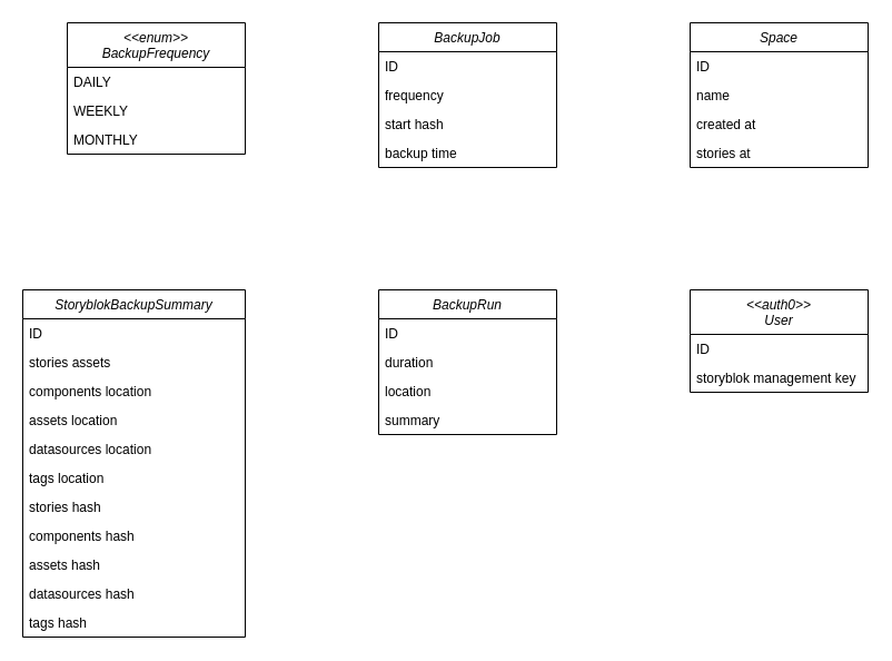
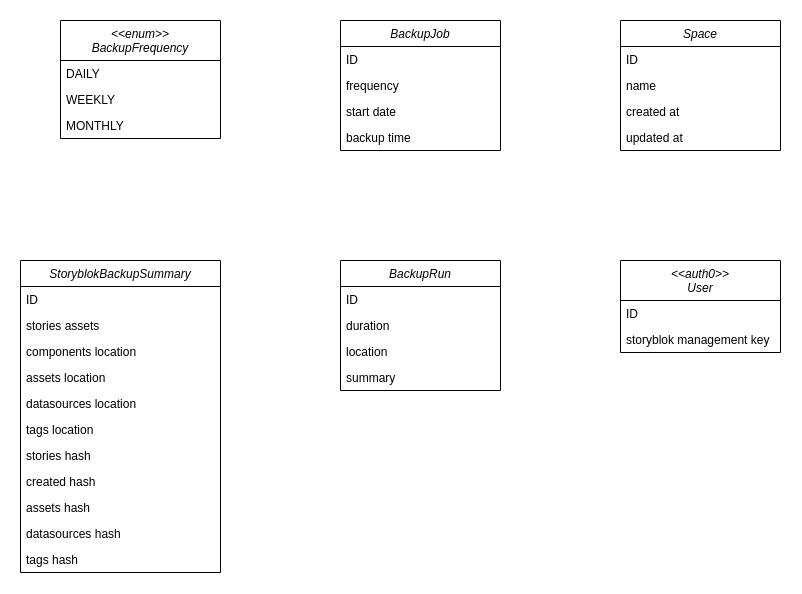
  <mxCell id="0" />
  <mxCell id="1" parent="0" />
  <mxCell id="2" value="&lt;&lt;enum&gt;&gt;&#10;BackupFrequency" style="swimlane;fontStyle=2;align=center;verticalAlign=top;childLayout=stackLayout;horizontal=1;startSize=40;horizontalStack=0;resizeParent=1;resizeLast=0;collapsible=1;marginBottom=0;rounded=0;shadow=0;strokeWidth=1;" parent="1" vertex="1"><mxGeometry x="60" y="20" width="160" height="118" as="geometry"><mxRectangle x="230" y="140" width="160" height="26" as="alternateBounds" /></mxGeometry></mxCell>
  <mxCell id="3" value="DAILY" style="text;align=left;verticalAlign=top;spacingLeft=4;spacingRight=4;overflow=hidden;rotatable=0;points=[[0,0.5],[1,0.5]];portConstraint=eastwest;" parent="2" vertex="1"><mxGeometry y="40" width="160" height="26" as="geometry" /></mxCell>
  <mxCell id="4" value="WEEKLY" style="text;align=left;verticalAlign=top;spacingLeft=4;spacingRight=4;overflow=hidden;rotatable=0;points=[[0,0.5],[1,0.5]];portConstraint=eastwest;rounded=0;shadow=0;html=0;" parent="2" vertex="1"><mxGeometry y="66" width="160" height="26" as="geometry" /></mxCell>
  <mxCell id="5" value="MONTHLY" style="text;align=left;verticalAlign=top;spacingLeft=4;spacingRight=4;overflow=hidden;rotatable=0;points=[[0,0.5],[1,0.5]];portConstraint=eastwest;rounded=0;shadow=0;html=0;" vertex="1" parent="2"><mxGeometry y="92" width="160" height="26" as="geometry" /></mxCell>
  <mxCell id="6" value="BackupJob" style="swimlane;fontStyle=2;align=center;verticalAlign=top;childLayout=stackLayout;horizontal=1;startSize=26;horizontalStack=0;resizeParent=1;resizeLast=0;collapsible=1;marginBottom=0;rounded=0;shadow=0;strokeWidth=1;" vertex="1" parent="1"><mxGeometry x="340" y="20" width="160" height="130" as="geometry"><mxRectangle x="230" y="140" width="160" height="26" as="alternateBounds" /></mxGeometry></mxCell>
  <mxCell id="7" value="ID" style="text;align=left;verticalAlign=top;spacingLeft=4;spacingRight=4;overflow=hidden;rotatable=0;points=[[0,0.5],[1,0.5]];portConstraint=eastwest;" vertex="1" parent="6"><mxGeometry y="26" width="160" height="26" as="geometry" /></mxCell>
  <mxCell id="8" value="frequency" style="text;align=left;verticalAlign=top;spacingLeft=4;spacingRight=4;overflow=hidden;rotatable=0;points=[[0,0.5],[1,0.5]];portConstraint=eastwest;rounded=0;shadow=0;html=0;" vertex="1" parent="6"><mxGeometry y="52" width="160" height="26" as="geometry" /></mxCell>
- <mxCell id="9" value="start hash" style="text;align=left;verticalAlign=top;spacingLeft=4;spacingRight=4;overflow=hidden;rotatable=0;points=[[0,0.5],[1,0.5]];portConstraint=eastwest;rounded=0;shadow=0;html=0;" vertex="1" parent="6"><mxGeometry y="78" width="160" height="26" as="geometry" /></mxCell>
+ <mxCell id="9" value="start date" style="text;align=left;verticalAlign=top;spacingLeft=4;spacingRight=4;overflow=hidden;rotatable=0;points=[[0,0.5],[1,0.5]];portConstraint=eastwest;rounded=0;shadow=0;html=0;" vertex="1" parent="6"><mxGeometry y="78" width="160" height="26" as="geometry" /></mxCell>
  <mxCell id="10" value="backup time" style="text;align=left;verticalAlign=top;spacingLeft=4;spacingRight=4;overflow=hidden;rotatable=0;points=[[0,0.5],[1,0.5]];portConstraint=eastwest;rounded=0;shadow=0;html=0;" vertex="1" parent="6"><mxGeometry y="104" width="160" height="26" as="geometry" /></mxCell>
  <mxCell id="11" value="Space" style="swimlane;fontStyle=2;align=center;verticalAlign=top;childLayout=stackLayout;horizontal=1;startSize=26;horizontalStack=0;resizeParent=1;resizeLast=0;collapsible=1;marginBottom=0;rounded=0;shadow=0;strokeWidth=1;" vertex="1" parent="1"><mxGeometry x="620" y="20" width="160" height="130" as="geometry"><mxRectangle x="230" y="140" width="160" height="26" as="alternateBounds" /></mxGeometry></mxCell>
  <mxCell id="12" value="ID" style="text;align=left;verticalAlign=top;spacingLeft=4;spacingRight=4;overflow=hidden;rotatable=0;points=[[0,0.5],[1,0.5]];portConstraint=eastwest;" vertex="1" parent="11"><mxGeometry y="26" width="160" height="26" as="geometry" /></mxCell>
  <mxCell id="13" value="name" style="text;align=left;verticalAlign=top;spacingLeft=4;spacingRight=4;overflow=hidden;rotatable=0;points=[[0,0.5],[1,0.5]];portConstraint=eastwest;rounded=0;shadow=0;html=0;" vertex="1" parent="11"><mxGeometry y="52" width="160" height="26" as="geometry" /></mxCell>
  <mxCell id="14" value="created at" style="text;align=left;verticalAlign=top;spacingLeft=4;spacingRight=4;overflow=hidden;rotatable=0;points=[[0,0.5],[1,0.5]];portConstraint=eastwest;rounded=0;shadow=0;html=0;" vertex="1" parent="11"><mxGeometry y="78" width="160" height="26" as="geometry" /></mxCell>
- <mxCell id="15" value="stories at" style="text;align=left;verticalAlign=top;spacingLeft=4;spacingRight=4;overflow=hidden;rotatable=0;points=[[0,0.5],[1,0.5]];portConstraint=eastwest;rounded=0;shadow=0;html=0;" vertex="1" parent="11"><mxGeometry y="104" width="160" height="26" as="geometry" /></mxCell>
+ <mxCell id="15" value="updated at" style="text;align=left;verticalAlign=top;spacingLeft=4;spacingRight=4;overflow=hidden;rotatable=0;points=[[0,0.5],[1,0.5]];portConstraint=eastwest;rounded=0;shadow=0;html=0;" vertex="1" parent="11"><mxGeometry y="104" width="160" height="26" as="geometry" /></mxCell>
  <mxCell id="16" value="&lt;&lt;auth0&gt;&gt;&#10;User" style="swimlane;fontStyle=2;align=center;verticalAlign=top;childLayout=stackLayout;horizontal=1;startSize=40;horizontalStack=0;resizeParent=1;resizeLast=0;collapsible=1;marginBottom=0;rounded=0;shadow=0;strokeWidth=1;" vertex="1" parent="1"><mxGeometry x="620" y="260" width="160" height="92" as="geometry"><mxRectangle x="230" y="140" width="160" height="26" as="alternateBounds" /></mxGeometry></mxCell>
  <mxCell id="17" value="ID" style="text;align=left;verticalAlign=top;spacingLeft=4;spacingRight=4;overflow=hidden;rotatable=0;points=[[0,0.5],[1,0.5]];portConstraint=eastwest;" vertex="1" parent="16"><mxGeometry y="40" width="160" height="26" as="geometry" /></mxCell>
  <mxCell id="18" value="storyblok management key" style="text;align=left;verticalAlign=top;spacingLeft=4;spacingRight=4;overflow=hidden;rotatable=0;points=[[0,0.5],[1,0.5]];portConstraint=eastwest;rounded=0;shadow=0;html=0;" vertex="1" parent="16"><mxGeometry y="66" width="160" height="26" as="geometry" /></mxCell>
  <mxCell id="19" value="BackupRun" style="swimlane;fontStyle=2;align=center;verticalAlign=top;childLayout=stackLayout;horizontal=1;startSize=26;horizontalStack=0;resizeParent=1;resizeLast=0;collapsible=1;marginBottom=0;rounded=0;shadow=0;strokeWidth=1;" vertex="1" parent="1"><mxGeometry x="340" y="260" width="160" height="130" as="geometry"><mxRectangle x="230" y="140" width="160" height="26" as="alternateBounds" /></mxGeometry></mxCell>
  <mxCell id="20" value="ID" style="text;align=left;verticalAlign=top;spacingLeft=4;spacingRight=4;overflow=hidden;rotatable=0;points=[[0,0.5],[1,0.5]];portConstraint=eastwest;" vertex="1" parent="19"><mxGeometry y="26" width="160" height="26" as="geometry" /></mxCell>
  <mxCell id="21" value="duration" style="text;align=left;verticalAlign=top;spacingLeft=4;spacingRight=4;overflow=hidden;rotatable=0;points=[[0,0.5],[1,0.5]];portConstraint=eastwest;rounded=0;shadow=0;html=0;" vertex="1" parent="19"><mxGeometry y="52" width="160" height="26" as="geometry" /></mxCell>
  <mxCell id="22" value="location" style="text;align=left;verticalAlign=top;spacingLeft=4;spacingRight=4;overflow=hidden;rotatable=0;points=[[0,0.5],[1,0.5]];portConstraint=eastwest;rounded=0;shadow=0;html=0;" vertex="1" parent="19"><mxGeometry y="78" width="160" height="26" as="geometry" /></mxCell>
  <mxCell id="23" value="summary" style="text;align=left;verticalAlign=top;spacingLeft=4;spacingRight=4;overflow=hidden;rotatable=0;points=[[0,0.5],[1,0.5]];portConstraint=eastwest;rounded=0;shadow=0;html=0;" vertex="1" parent="19"><mxGeometry y="104" width="160" height="26" as="geometry" /></mxCell>
  <mxCell id="24" value="StoryblokBackupSummary" style="swimlane;fontStyle=2;align=center;verticalAlign=top;childLayout=stackLayout;horizontal=1;startSize=26;horizontalStack=0;resizeParent=1;resizeLast=0;collapsible=1;marginBottom=0;rounded=0;shadow=0;strokeWidth=1;" vertex="1" parent="1"><mxGeometry x="20" y="260" width="200" height="312" as="geometry"><mxRectangle x="230" y="140" width="160" height="26" as="alternateBounds" /></mxGeometry></mxCell>
  <mxCell id="25" value="ID" style="text;align=left;verticalAlign=top;spacingLeft=4;spacingRight=4;overflow=hidden;rotatable=0;points=[[0,0.5],[1,0.5]];portConstraint=eastwest;" vertex="1" parent="24"><mxGeometry y="26" width="200" height="26" as="geometry" /></mxCell>
  <mxCell id="26" value="stories assets" style="text;align=left;verticalAlign=top;spacingLeft=4;spacingRight=4;overflow=hidden;rotatable=0;points=[[0,0.5],[1,0.5]];portConstraint=eastwest;rounded=0;shadow=0;html=0;" vertex="1" parent="24"><mxGeometry y="52" width="200" height="26" as="geometry" /></mxCell>
  <mxCell id="27" value="components location" style="text;align=left;verticalAlign=top;spacingLeft=4;spacingRight=4;overflow=hidden;rotatable=0;points=[[0,0.5],[1,0.5]];portConstraint=eastwest;rounded=0;shadow=0;html=0;" vertex="1" parent="24"><mxGeometry y="78" width="200" height="26" as="geometry" /></mxCell>
  <mxCell id="28" value="assets location" style="text;align=left;verticalAlign=top;spacingLeft=4;spacingRight=4;overflow=hidden;rotatable=0;points=[[0,0.5],[1,0.5]];portConstraint=eastwest;rounded=0;shadow=0;html=0;" vertex="1" parent="24"><mxGeometry y="104" width="200" height="26" as="geometry" /></mxCell>
  <mxCell id="29" value="datasources location" style="text;align=left;verticalAlign=top;spacingLeft=4;spacingRight=4;overflow=hidden;rotatable=0;points=[[0,0.5],[1,0.5]];portConstraint=eastwest;rounded=0;shadow=0;html=0;" vertex="1" parent="24"><mxGeometry y="130" width="200" height="26" as="geometry" /></mxCell>
  <mxCell id="30" value="tags location" style="text;align=left;verticalAlign=top;spacingLeft=4;spacingRight=4;overflow=hidden;rotatable=0;points=[[0,0.5],[1,0.5]];portConstraint=eastwest;rounded=0;shadow=0;html=0;" vertex="1" parent="24"><mxGeometry y="156" width="200" height="26" as="geometry" /></mxCell>
  <mxCell id="31" value="stories hash" style="text;align=left;verticalAlign=top;spacingLeft=4;spacingRight=4;overflow=hidden;rotatable=0;points=[[0,0.5],[1,0.5]];portConstraint=eastwest;rounded=0;shadow=0;html=0;" vertex="1" parent="24"><mxGeometry y="182" width="200" height="26" as="geometry" /></mxCell>
- <mxCell id="32" value="components hash" style="text;align=left;verticalAlign=top;spacingLeft=4;spacingRight=4;overflow=hidden;rotatable=0;points=[[0,0.5],[1,0.5]];portConstraint=eastwest;rounded=0;shadow=0;html=0;" vertex="1" parent="24"><mxGeometry y="208" width="200" height="26" as="geometry" /></mxCell>
+ <mxCell id="32" value="created hash" style="text;align=left;verticalAlign=top;spacingLeft=4;spacingRight=4;overflow=hidden;rotatable=0;points=[[0,0.5],[1,0.5]];portConstraint=eastwest;rounded=0;shadow=0;html=0;" vertex="1" parent="24"><mxGeometry y="208" width="200" height="26" as="geometry" /></mxCell>
  <mxCell id="33" value="assets hash" style="text;align=left;verticalAlign=top;spacingLeft=4;spacingRight=4;overflow=hidden;rotatable=0;points=[[0,0.5],[1,0.5]];portConstraint=eastwest;rounded=0;shadow=0;html=0;" vertex="1" parent="24"><mxGeometry y="234" width="200" height="26" as="geometry" /></mxCell>
  <mxCell id="34" value="datasources hash" style="text;align=left;verticalAlign=top;spacingLeft=4;spacingRight=4;overflow=hidden;rotatable=0;points=[[0,0.5],[1,0.5]];portConstraint=eastwest;rounded=0;shadow=0;html=0;" vertex="1" parent="24"><mxGeometry y="260" width="200" height="26" as="geometry" /></mxCell>
  <mxCell id="35" value="tags hash" style="text;align=left;verticalAlign=top;spacingLeft=4;spacingRight=4;overflow=hidden;rotatable=0;points=[[0,0.5],[1,0.5]];portConstraint=eastwest;rounded=0;shadow=0;html=0;" vertex="1" parent="24"><mxGeometry y="286" width="200" height="26" as="geometry" /></mxCell>
